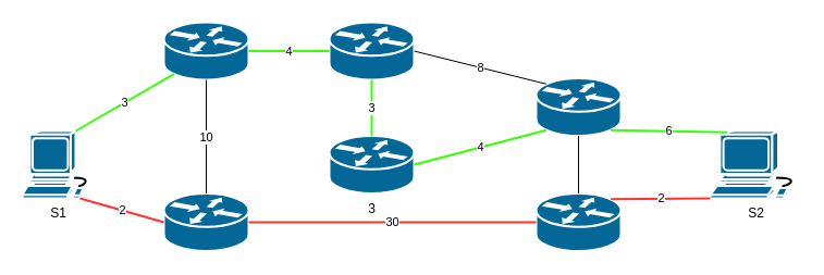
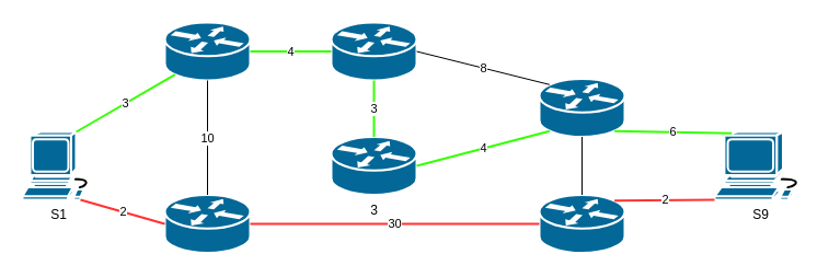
  <mxCell id="0" />
  <mxCell id="1" parent="0" />
  <mxCell id="2" value="S1" style="shape=mxgraph.cisco.computers_and_peripherals.workstation;html=1;pointerEvents=1;dashed=0;fillColor=#036897;strokeColor=#ffffff;strokeWidth=2;verticalLabelPosition=bottom;verticalAlign=top;align=center;outlineConnect=0;" parent="1" vertex="1"><mxGeometry x="20" y="120" width="65" height="62" as="geometry" /></mxCell>
- <mxCell id="3" value="S2" style="shape=mxgraph.cisco.computers_and_peripherals.workstation;html=1;pointerEvents=1;dashed=0;fillColor=#036897;strokeColor=#ffffff;strokeWidth=2;verticalLabelPosition=bottom;verticalAlign=top;align=center;outlineConnect=0;" parent="1" vertex="1"><mxGeometry x="652" y="120" width="83" height="62" as="geometry" /></mxCell>
+ <mxCell id="3" value="S9" style="shape=mxgraph.cisco.computers_and_peripherals.workstation;html=1;pointerEvents=1;dashed=0;fillColor=#036897;strokeColor=#ffffff;strokeWidth=2;verticalLabelPosition=bottom;verticalAlign=top;align=center;outlineConnect=0;" parent="1" vertex="1"><mxGeometry x="652" y="120" width="83" height="62" as="geometry" /></mxCell>
  <mxCell id="4" value="" style="shape=mxgraph.cisco.routers.router;html=1;pointerEvents=1;dashed=0;fillColor=#036897;strokeColor=#ffffff;strokeWidth=2;verticalLabelPosition=top;verticalAlign=bottom;align=center;outlineConnect=0;labelPosition=center;" parent="1" vertex="1"><mxGeometry x="150" y="20" width="78" height="53" as="geometry" /></mxCell>
  <mxCell id="5" value="" style="shape=mxgraph.cisco.routers.router;html=1;pointerEvents=1;dashed=0;fillColor=#036897;strokeColor=#ffffff;strokeWidth=2;verticalLabelPosition=bottom;verticalAlign=top;align=center;outlineConnect=0;" parent="1" vertex="1"><mxGeometry x="150" y="177.5" width="78" height="53" as="geometry" /></mxCell>
  <mxCell id="6" value="" style="shape=mxgraph.cisco.routers.router;html=1;pointerEvents=1;dashed=0;fillColor=#036897;strokeColor=#ffffff;strokeWidth=2;verticalLabelPosition=top;verticalAlign=bottom;align=center;outlineConnect=0;labelPosition=center;" parent="1" vertex="1"><mxGeometry x="302" y="20" width="78" height="53" as="geometry" /></mxCell>
  <mxCell id="7" value="3" style="shape=mxgraph.cisco.routers.router;html=1;pointerEvents=1;dashed=0;fillColor=#036897;strokeColor=#ffffff;strokeWidth=2;verticalLabelPosition=bottom;verticalAlign=top;align=center;outlineConnect=0;" parent="1" vertex="1"><mxGeometry x="302" y="124.5" width="78" height="53" as="geometry" /></mxCell>
  <mxCell id="8" value="" style="shape=mxgraph.cisco.routers.router;html=1;pointerEvents=1;dashed=0;fillColor=#036897;strokeColor=#ffffff;strokeWidth=2;verticalLabelPosition=top;verticalAlign=bottom;align=center;outlineConnect=0;labelPosition=center;" parent="1" vertex="1"><mxGeometry x="492" y="71.5" width="78" height="53" as="geometry" /></mxCell>
  <mxCell id="9" value="" style="shape=mxgraph.cisco.routers.router;html=1;pointerEvents=1;dashed=0;fillColor=#036897;strokeColor=#ffffff;strokeWidth=2;verticalLabelPosition=bottom;verticalAlign=top;align=center;outlineConnect=0;" parent="1" vertex="1"><mxGeometry x="492" y="177.5" width="78" height="53" as="geometry" /></mxCell>
  <mxCell id="10" value="2" style="endArrow=none;html=1;entryX=0.815;entryY=1;entryDx=0;entryDy=0;entryPerimeter=0;exitX=0;exitY=0.5;exitDx=0;exitDy=0;exitPerimeter=0;strokeColor=#FF3333;strokeWidth=2;" parent="1" source="5" target="2" edge="1"><mxGeometry width="50" height="50" relative="1" as="geometry"><mxPoint x="40" y="280" as="sourcePoint" /><mxPoint x="209" y="177.5" as="targetPoint" /></mxGeometry></mxCell>
  <mxCell id="11" value="30" style="endArrow=none;html=1;entryX=0;entryY=0.5;entryDx=0;entryDy=0;entryPerimeter=0;exitX=1;exitY=0.5;exitDx=0;exitDy=0;exitPerimeter=0;strokeWidth=2;strokeColor=#FF3333;" parent="1" source="5" target="9" edge="1"><mxGeometry width="50" height="50" relative="1" as="geometry"><mxPoint x="380" y="246.5" as="sourcePoint" /><mxPoint x="462" y="170" as="targetPoint" /></mxGeometry></mxCell>
  <mxCell id="12" value="4" style="endArrow=none;html=1;entryX=0.12;entryY=0.9;entryDx=0;entryDy=0;entryPerimeter=0;exitX=1;exitY=0.5;exitDx=0;exitDy=0;exitPerimeter=0;strokeColor=#37FF05;strokeWidth=2;" parent="1" source="7" target="8" edge="1"><mxGeometry width="50" height="50" relative="1" as="geometry"><mxPoint x="392" y="150" as="sourcePoint" /><mxPoint x="462" y="100" as="targetPoint" /></mxGeometry></mxCell>
  <mxCell id="13" value="6" style="endArrow=none;html=1;entryX=0.88;entryY=0.9;entryDx=0;entryDy=0;entryPerimeter=0;exitX=0.19;exitY=0.02;exitDx=0;exitDy=0;exitPerimeter=0;strokeColor=#37FF05;strokeWidth=2;" parent="1" edge="1"><mxGeometry width="50" height="50" relative="1" as="geometry"><mxPoint x="667.77" y="121.24" as="sourcePoint" /><mxPoint x="560.64" y="119.2" as="targetPoint" /></mxGeometry></mxCell>
  <mxCell id="14" value="2" style="endArrow=none;html=1;entryX=0;entryY=1;entryDx=0;entryDy=0;entryPerimeter=0;exitX=0.88;exitY=0.1;exitDx=0;exitDy=0;exitPerimeter=0;strokeColor=#FF3333;strokeWidth=2;" parent="1" source="9" target="3" edge="1"><mxGeometry width="50" height="50" relative="1" as="geometry"><mxPoint x="582" y="310" as="sourcePoint" /><mxPoint x="632" y="260" as="targetPoint" /></mxGeometry></mxCell>
  <mxCell id="15" value="3" style="endArrow=none;html=1;strokeColor=#37FF05;strokeWidth=2;entryX=0.12;entryY=0.9;entryDx=0;entryDy=0;entryPerimeter=0;exitX=0.755;exitY=0;exitDx=0;exitDy=0;exitPerimeter=0;" parent="1" source="2" target="4" edge="1"><mxGeometry width="50" height="50" relative="1" as="geometry"><mxPoint x="150" y="160" as="sourcePoint" /><mxPoint x="200" y="110" as="targetPoint" /></mxGeometry></mxCell>
  <mxCell id="16" value="4" style="endArrow=none;html=1;strokeColor=#37FF05;strokeWidth=2;entryX=0;entryY=0.5;entryDx=0;entryDy=0;entryPerimeter=0;exitX=1;exitY=0.5;exitDx=0;exitDy=0;exitPerimeter=0;" parent="1" source="4" target="6" edge="1"><mxGeometry width="50" height="50" relative="1" as="geometry"><mxPoint x="170.005" y="120" as="sourcePoint" /><mxPoint x="246.7" y="67.7" as="targetPoint" /></mxGeometry></mxCell>
  <mxCell id="17" value="3" style="endArrow=none;html=1;strokeColor=#37FF05;strokeWidth=2;entryX=0.5;entryY=1;entryDx=0;entryDy=0;entryPerimeter=0;exitX=0.5;exitY=0;exitDx=0;exitDy=0;exitPerimeter=0;" parent="1" source="7" target="6" edge="1"><mxGeometry width="50" height="50" relative="1" as="geometry"><mxPoint x="102.665" y="140" as="sourcePoint" /><mxPoint x="179.36" y="87.7" as="targetPoint" /></mxGeometry></mxCell>
  <mxCell id="18" value="8" style="endArrow=none;html=1;strokeColor=#000000;strokeWidth=1;exitX=1;exitY=0.5;exitDx=0;exitDy=0;exitPerimeter=0;entryX=0.12;entryY=0.1;entryDx=0;entryDy=0;entryPerimeter=0;" parent="1" source="6" target="8" edge="1"><mxGeometry width="50" height="50" relative="1" as="geometry"><mxPoint x="430" y="50" as="sourcePoint" /><mxPoint x="480" y="0" as="targetPoint" /></mxGeometry></mxCell>
  <mxCell id="19" value="10" style="endArrow=none;html=1;strokeColor=#000000;strokeWidth=1;entryX=0.5;entryY=1;entryDx=0;entryDy=0;entryPerimeter=0;exitX=0.5;exitY=0;exitDx=0;exitDy=0;exitPerimeter=0;" parent="1" source="5" target="4" edge="1"><mxGeometry width="50" height="50" relative="1" as="geometry"><mxPoint x="200" y="360" as="sourcePoint" /><mxPoint x="250" y="310" as="targetPoint" /></mxGeometry></mxCell>
  <mxCell id="20" value="" style="endArrow=none;html=1;strokeColor=#000000;strokeWidth=1;entryX=0.5;entryY=1;entryDx=0;entryDy=0;entryPerimeter=0;exitX=0.5;exitY=0;exitDx=0;exitDy=0;exitPerimeter=0;" parent="1" source="9" target="8" edge="1"><mxGeometry width="50" height="50" relative="1" as="geometry"><mxPoint x="330" y="310" as="sourcePoint" /><mxPoint x="380" y="260" as="targetPoint" /></mxGeometry></mxCell>
